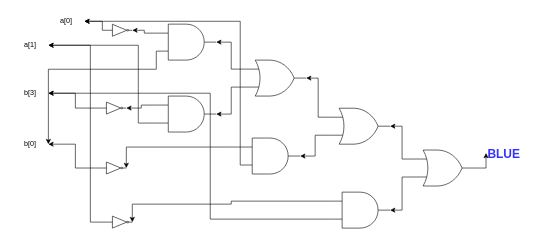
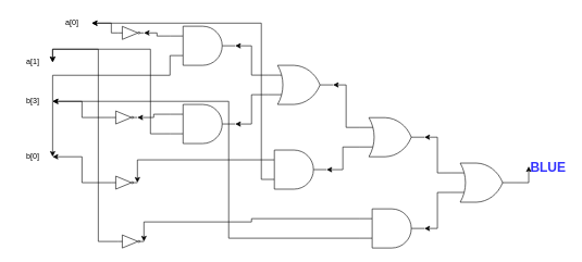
  <mxCell id="0" />
  <mxCell id="1" parent="0" />
  <mxCell id="2" style="edgeStyle=orthogonalEdgeStyle;rounded=0;orthogonalLoop=1;jettySize=auto;html=1;exitX=0;exitY=0.75;exitDx=0;exitDy=0;exitPerimeter=0;entryX=1;entryY=0.5;entryDx=0;entryDy=0;" parent="1" source="3" target="23" edge="1"><mxGeometry relative="1" as="geometry"><Array as="points"><mxPoint x="350" y="365" /><mxPoint x="350" y="155" /></Array></mxGeometry></mxCell>
  <mxCell id="3" value="" style="verticalLabelPosition=bottom;shadow=0;dashed=0;align=center;html=1;verticalAlign=top;shape=mxgraph.electrical.logic_gates.logic_gate;operation=and;" parent="1" vertex="1"><mxGeometry x="550" y="320" width="100" height="60" as="geometry" /></mxCell>
  <mxCell id="4" style="edgeStyle=orthogonalEdgeStyle;rounded=0;orthogonalLoop=1;jettySize=auto;html=1;exitX=0;exitY=0.75;exitDx=0;exitDy=0;exitPerimeter=0;entryX=1;entryY=0.5;entryDx=0;entryDy=0;" parent="1" source="5" target="22" edge="1"><mxGeometry relative="1" as="geometry"><Array as="points"><mxPoint x="400" y="35" /></Array></mxGeometry></mxCell>
  <mxCell id="5" value="" style="verticalLabelPosition=bottom;shadow=0;dashed=0;align=center;html=1;verticalAlign=top;shape=mxgraph.electrical.logic_gates.logic_gate;operation=and;" parent="1" vertex="1"><mxGeometry x="400" y="229.76" width="100" height="60" as="geometry" /></mxCell>
  <mxCell id="6" style="edgeStyle=orthogonalEdgeStyle;rounded=0;orthogonalLoop=1;jettySize=auto;html=1;exitX=0;exitY=0.75;exitDx=0;exitDy=0;exitPerimeter=0;entryX=1;entryY=0.5;entryDx=0;entryDy=0;" parent="1" source="7" target="21" edge="1"><mxGeometry relative="1" as="geometry"><Array as="points"><mxPoint x="230" y="205" /><mxPoint x="230" y="75" /></Array></mxGeometry></mxCell>
  <mxCell id="7" value="" style="verticalLabelPosition=bottom;shadow=0;dashed=0;align=center;html=1;verticalAlign=top;shape=mxgraph.electrical.logic_gates.logic_gate;operation=and;" parent="1" vertex="1"><mxGeometry x="260" y="159.76" width="100" height="60" as="geometry" /></mxCell>
  <mxCell id="8" style="edgeStyle=orthogonalEdgeStyle;rounded=0;orthogonalLoop=1;jettySize=auto;html=1;exitX=0;exitY=0.75;exitDx=0;exitDy=0;exitPerimeter=0;entryX=1;entryY=0.5;entryDx=0;entryDy=0;" parent="1" source="9" target="20" edge="1"><mxGeometry relative="1" as="geometry"><Array as="points"><mxPoint x="260" y="115" /></Array></mxGeometry></mxCell>
  <mxCell id="9" value="" style="verticalLabelPosition=bottom;shadow=0;dashed=0;align=center;html=1;verticalAlign=top;shape=mxgraph.electrical.logic_gates.logic_gate;operation=and;" parent="1" vertex="1"><mxGeometry x="260" y="39.76" width="100" height="60" as="geometry" /></mxCell>
  <mxCell id="10" style="edgeStyle=orthogonalEdgeStyle;rounded=0;orthogonalLoop=1;jettySize=auto;html=1;exitX=0;exitY=0.75;exitDx=0;exitDy=0;exitPerimeter=0;" edge="1" parent="1" source="11" target="5"><mxGeometry relative="1" as="geometry" /></mxCell>
  <mxCell id="11" value="" style="verticalLabelPosition=bottom;shadow=0;dashed=0;align=center;html=1;verticalAlign=top;shape=mxgraph.electrical.logic_gates.logic_gate;operation=or;" parent="1" vertex="1"><mxGeometry x="550" y="180" width="100" height="60" as="geometry" /></mxCell>
  <mxCell id="12" style="edgeStyle=orthogonalEdgeStyle;rounded=0;orthogonalLoop=1;jettySize=auto;html=1;exitX=1;exitY=0.5;exitDx=0;exitDy=0;exitPerimeter=0;entryX=0;entryY=0.5;entryDx=0;entryDy=0;" edge="1" parent="1" source="13" target="31"><mxGeometry relative="1" as="geometry" /></mxCell>
  <mxCell id="13" value="" style="verticalLabelPosition=bottom;shadow=0;dashed=0;align=center;html=1;verticalAlign=top;shape=mxgraph.electrical.logic_gates.logic_gate;operation=or;" parent="1" vertex="1"><mxGeometry x="690" y="249.76" width="100" height="60" as="geometry" /></mxCell>
  <mxCell id="14" style="edgeStyle=orthogonalEdgeStyle;rounded=0;orthogonalLoop=1;jettySize=auto;html=1;exitX=0;exitY=0.75;exitDx=0;exitDy=0;exitPerimeter=0;" edge="1" parent="1" source="15" target="7"><mxGeometry relative="1" as="geometry" /></mxCell>
  <mxCell id="15" value="" style="verticalLabelPosition=bottom;shadow=0;dashed=0;align=center;html=1;verticalAlign=top;shape=mxgraph.electrical.logic_gates.logic_gate;operation=or;" parent="1" vertex="1"><mxGeometry x="410" y="99.76" width="100" height="60" as="geometry" /></mxCell>
  <mxCell id="16" style="edgeStyle=orthogonalEdgeStyle;rounded=0;orthogonalLoop=1;jettySize=auto;html=1;exitX=0;exitY=0.5;exitDx=0;exitDy=0;exitPerimeter=0;entryX=1;entryY=0.5;entryDx=0;entryDy=0;" parent="1" source="17" target="23" edge="1"><mxGeometry relative="1" as="geometry" /></mxCell>
  <mxCell id="17" value="" style="verticalLabelPosition=bottom;shadow=0;dashed=0;align=center;html=1;verticalAlign=top;shape=mxgraph.electrical.logic_gates.inverter_2" parent="1" vertex="1"><mxGeometry x="170" y="169.76" width="40" height="20" as="geometry" /></mxCell>
  <mxCell id="18" style="edgeStyle=orthogonalEdgeStyle;rounded=0;orthogonalLoop=1;jettySize=auto;html=1;exitX=0;exitY=0.5;exitDx=0;exitDy=0;exitPerimeter=0;entryX=1;entryY=0.5;entryDx=0;entryDy=0;" parent="1" source="19" target="20" edge="1"><mxGeometry relative="1" as="geometry" /></mxCell>
  <mxCell id="19" value="" style="verticalLabelPosition=bottom;shadow=0;dashed=0;align=center;html=1;verticalAlign=top;shape=mxgraph.electrical.logic_gates.inverter_2" parent="1" vertex="1"><mxGeometry x="170" y="269.76" width="40" height="20" as="geometry" /></mxCell>
  <mxCell id="20" value="b[0]" style="text;html=1;align=center;verticalAlign=middle;whiteSpace=wrap;rounded=0;" parent="1" vertex="1"><mxGeometry x="20" y="225" width="60" height="30" as="geometry" /></mxCell>
- <mxCell id="21" value="a[1]" style="text;html=1;align=center;verticalAlign=middle;whiteSpace=wrap;rounded=0;" parent="1" vertex="1"><mxGeometry y="60" width="60" height="30" as="geometry" x="20" /></mxCell>
+ <mxCell id="21" value="a[1]" style="text;html=1;align=center;verticalAlign=middle;whiteSpace=wrap;rounded=0;" parent="1" vertex="1"><mxGeometry x="20" y="80" width="60" height="30" as="geometry" /></mxCell>
  <mxCell id="22" value="a[0]" style="text;html=1;align=center;verticalAlign=middle;whiteSpace=wrap;rounded=0;" parent="1" vertex="1"><mxGeometry x="80" y="20" width="60" height="30" as="geometry" /></mxCell>
  <mxCell id="23" value="b[3]" style="text;html=1;align=center;verticalAlign=middle;whiteSpace=wrap;rounded=0;" parent="1" vertex="1"><mxGeometry y="140" width="60" height="30" as="geometry" x="20" /></mxCell>
  <mxCell id="24" style="edgeStyle=orthogonalEdgeStyle;rounded=0;orthogonalLoop=1;jettySize=auto;html=1;exitX=0;exitY=0.5;exitDx=0;exitDy=0;exitPerimeter=0;entryX=1;entryY=0.5;entryDx=0;entryDy=0;" parent="1" source="25" target="21" edge="1"><mxGeometry relative="1" as="geometry"><Array as="points"><mxPoint x="150" y="370" /><mxPoint x="150" y="75" /></Array></mxGeometry></mxCell>
  <mxCell id="25" value="" style="verticalLabelPosition=bottom;shadow=0;dashed=0;align=center;html=1;verticalAlign=top;shape=mxgraph.electrical.logic_gates.inverter_2" parent="1" vertex="1"><mxGeometry x="180" y="360" width="40" height="20" as="geometry" /></mxCell>
  <mxCell id="26" style="edgeStyle=orthogonalEdgeStyle;rounded=0;orthogonalLoop=1;jettySize=auto;html=1;exitX=0;exitY=0.5;exitDx=0;exitDy=0;exitPerimeter=0;entryX=1;entryY=0.5;entryDx=0;entryDy=0;" parent="1" source="27" target="22" edge="1"><mxGeometry relative="1" as="geometry"><Array as="points"><mxPoint x="170" y="35" /></Array></mxGeometry></mxCell>
  <mxCell id="27" value="" style="verticalLabelPosition=bottom;shadow=0;dashed=0;align=center;html=1;verticalAlign=top;shape=mxgraph.electrical.logic_gates.inverter_2" parent="1" vertex="1"><mxGeometry x="180" y="40" width="40" height="20" as="geometry" /></mxCell>
  <mxCell id="28" style="edgeStyle=orthogonalEdgeStyle;rounded=0;orthogonalLoop=1;jettySize=auto;html=1;exitX=0;exitY=0.25;exitDx=0;exitDy=0;exitPerimeter=0;entryX=1;entryY=0.5;entryDx=0;entryDy=0;entryPerimeter=0;" parent="1" source="5" target="19" edge="1"><mxGeometry relative="1" as="geometry"><Array as="points"><mxPoint x="210" y="245" /></Array></mxGeometry></mxCell>
  <mxCell id="29" style="edgeStyle=orthogonalEdgeStyle;rounded=0;orthogonalLoop=1;jettySize=auto;html=1;exitX=0;exitY=0.25;exitDx=0;exitDy=0;exitPerimeter=0;entryX=1;entryY=0.5;entryDx=0;entryDy=0;entryPerimeter=0;" parent="1" source="7" target="17" edge="1"><mxGeometry relative="1" as="geometry" /></mxCell>
  <mxCell id="30" style="edgeStyle=orthogonalEdgeStyle;rounded=0;orthogonalLoop=1;jettySize=auto;html=1;exitX=0;exitY=0.25;exitDx=0;exitDy=0;exitPerimeter=0;entryX=1;entryY=0.5;entryDx=0;entryDy=0;entryPerimeter=0;" parent="1" source="9" target="27" edge="1"><mxGeometry relative="1" as="geometry" /></mxCell>
  <mxCell id="31" value="&lt;b&gt;&lt;font style=&quot;font-size: 20px; color: rgb(51, 51, 255);&quot;&gt;BLUE&lt;/font&gt;&lt;/b&gt;" style="text;html=1;align=center;verticalAlign=middle;whiteSpace=wrap;rounded=0;" parent="1" vertex="1"><mxGeometry x="810" y="239.76" width="60" height="30" as="geometry" /></mxCell>
  <mxCell id="32" style="edgeStyle=orthogonalEdgeStyle;rounded=0;orthogonalLoop=1;jettySize=auto;html=1;exitX=0;exitY=0.25;exitDx=0;exitDy=0;exitPerimeter=0;entryX=1;entryY=0.5;entryDx=0;entryDy=0;entryPerimeter=0;" edge="1" parent="1" source="15" target="9"><mxGeometry relative="1" as="geometry" /></mxCell>
  <mxCell id="33" style="edgeStyle=orthogonalEdgeStyle;rounded=0;orthogonalLoop=1;jettySize=auto;html=1;exitX=0;exitY=0.25;exitDx=0;exitDy=0;exitPerimeter=0;entryX=1;entryY=0.5;entryDx=0;entryDy=0;entryPerimeter=0;" edge="1" parent="1" source="11" target="15"><mxGeometry relative="1" as="geometry" /></mxCell>
  <mxCell id="34" style="edgeStyle=orthogonalEdgeStyle;rounded=0;orthogonalLoop=1;jettySize=auto;html=1;exitX=0;exitY=0.25;exitDx=0;exitDy=0;exitPerimeter=0;entryX=1;entryY=0.5;entryDx=0;entryDy=0;entryPerimeter=0;" edge="1" parent="1" source="3" target="25"><mxGeometry relative="1" as="geometry"><Array as="points"><mxPoint x="385" y="335" /><mxPoint x="385" y="340" /><mxPoint x="220" y="340" /></Array></mxGeometry></mxCell>
  <mxCell id="35" style="edgeStyle=orthogonalEdgeStyle;rounded=0;orthogonalLoop=1;jettySize=auto;html=1;exitX=0;exitY=0.75;exitDx=0;exitDy=0;exitPerimeter=0;entryX=1;entryY=0.5;entryDx=0;entryDy=0;entryPerimeter=0;" edge="1" parent="1" source="13" target="3"><mxGeometry relative="1" as="geometry" /></mxCell>
  <mxCell id="36" style="edgeStyle=orthogonalEdgeStyle;rounded=0;orthogonalLoop=1;jettySize=auto;html=1;exitX=0;exitY=0.25;exitDx=0;exitDy=0;exitPerimeter=0;entryX=1;entryY=0.5;entryDx=0;entryDy=0;entryPerimeter=0;" edge="1" parent="1" source="13" target="11"><mxGeometry relative="1" as="geometry" /></mxCell>
